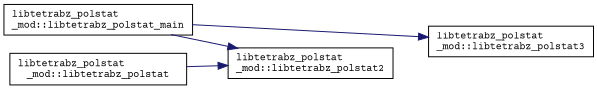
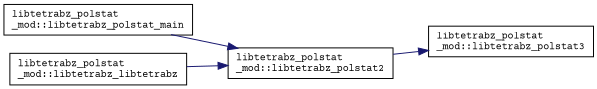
  digraph {
    fontname="Courier Prime"
    rankdir=RL
    node [color=black fillcolor=white fontname="Courier Prime" fontsize=10 shape=record style=filled]
    edge [color=midnightblue dir=back fontname="Courier Prime" fontsize=10 labelfontname=Helvetica labelfontsize=10 style=solid]
    n1 [height=0.2 label="libtetrabz_polstat\l_mod::libtetrabz_polstat3" width=0.4]
    n2 [height=0.2 label="libtetrabz_polstat\l_mod::libtetrabz_polstat2" width=0.4]
    n3 [height=0.2 label="libtetrabz_polstat\l_mod::libtetrabz_polstat_main" width=0.4]
-   n4 [height=0.2 label="libtetrabz_polstat\l_mod::libtetrabz_polstat" width=0.4]
-   n1 -> n3
+   n4 [height=0.2 label="libtetrabz_polstat\l_mod::libtetrabz_libtetrabz" width=0.4]
+   n1 -> n2
    n2 -> n3
    n2 -> n4
  }
